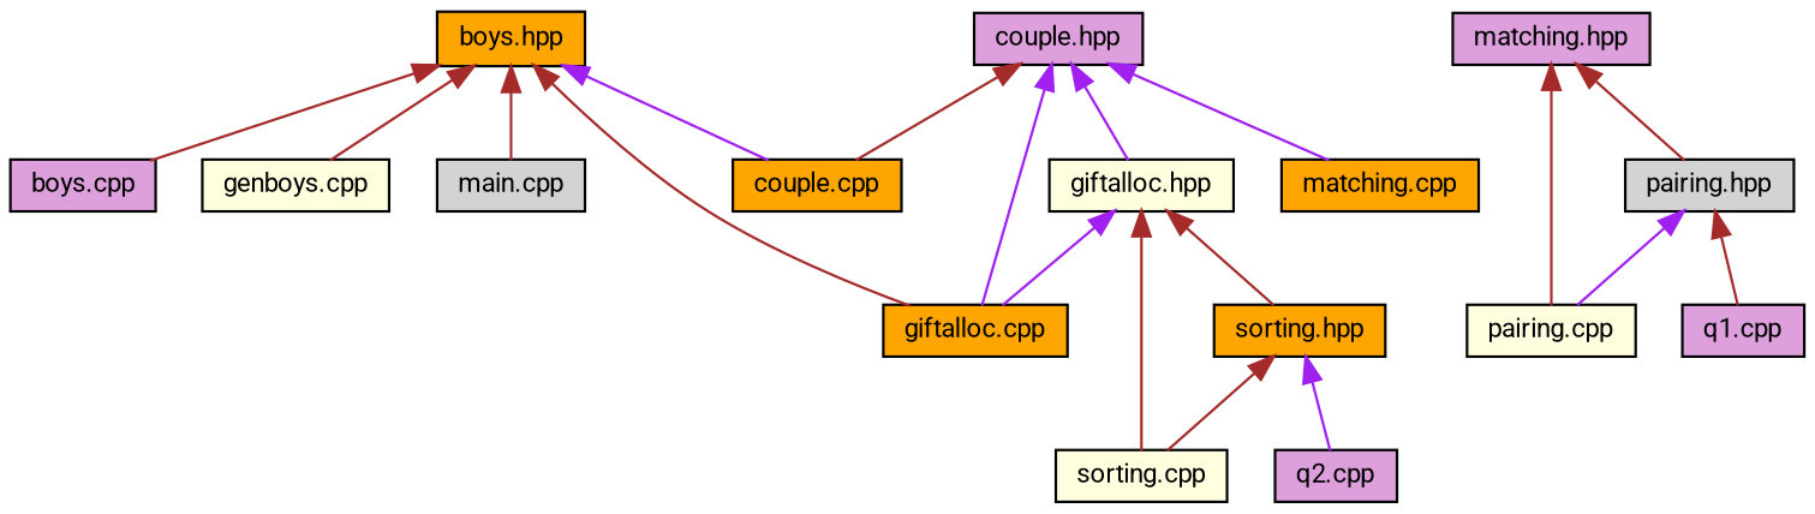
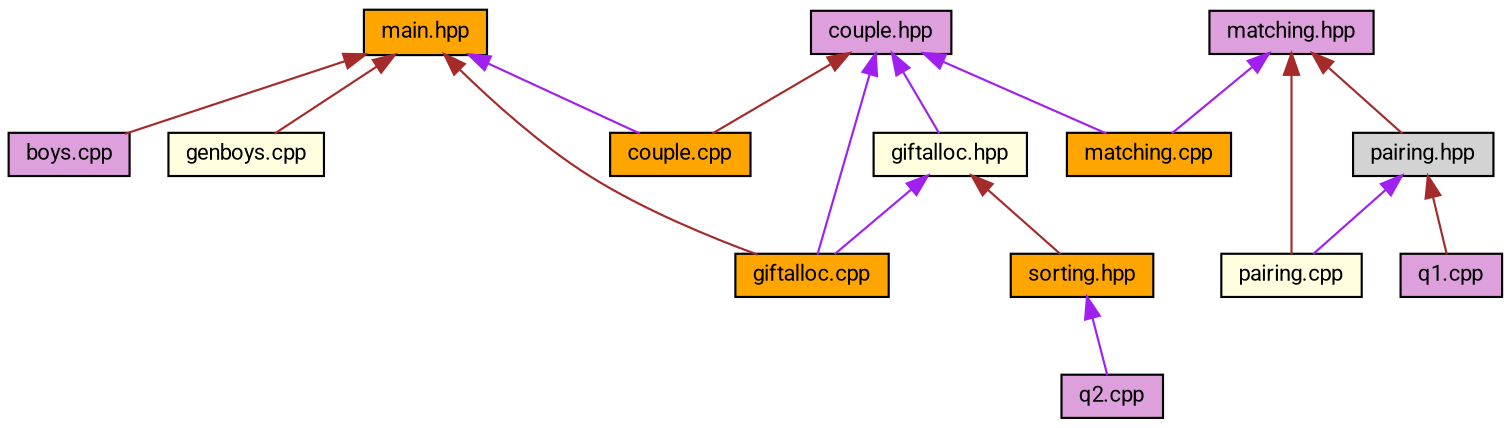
  digraph {
    fontname=Roboto
    node [color=black fillcolor=orange fontname=Roboto fontsize=10 shape=record style=filled]
    edge [color=brown dir=back fontname=Roboto fontsize=10 labelfontname=Helvetica labelfontsize=10 style=solid]
-   n1 [fontcolor=black height=0.2 label="boys.hpp" width=0.4]
+   n1 [fontcolor=black height=0.2 label="main.hpp" width=0.4]
    n2 [fillcolor=plum height=0.2 label="boys.cpp" width=0.4]
    n3 [height=0.2 label="couple.cpp" width=0.4]
    n4 [fillcolor=lightyellow height=0.2 label="genboys.cpp" width=0.4]
-   n5 [fillcolor=lightgrey height=0.2 label="main.cpp" width=0.4]
    n6 [height=0.2 label="giftalloc.cpp" width=0.4]
    n7 [fillcolor=plum height=0.2 label="couple.hpp" width=0.4]
    n8 [fillcolor=lightyellow height=0.2 label="giftalloc.hpp" width=0.4]
    n9 [height=0.2 label="matching.cpp" width=0.4]
    n10 [height=0.2 label="sorting.hpp" width=0.4]
-   n11 [fillcolor=lightyellow height=0.2 label="sorting.cpp" width=0.4]
    n12 [fillcolor=plum height=0.2 label="matching.hpp" width=0.4]
    n13 [fillcolor=lightyellow height=0.2 label="pairing.cpp" width=0.4]
    n14 [fillcolor=lightgrey height=0.2 label="pairing.hpp" width=0.4]
    n15 [fillcolor=plum height=0.2 label="q2.cpp" width=0.4]
    n16 [fillcolor=plum height=0.2 label="q1.cpp" width=0.4]
    n1 -> n2
    n1 -> n3 [color=purple]
    n1 -> n4
-   n1 -> n5
    n1 -> n6
    n7 -> n3
    n7 -> n6 [color=purple]
    n7 -> n8 [color=purple]
    n7 -> n9 [color=purple]
    n8 -> n6 [color=purple]
    n8 -> n10
-   n8 -> n11
-   n10 -> n11
    n10 -> n15 [color=purple]
+   n12 -> n9 [color=purple]
    n12 -> n13
    n12 -> n14
    n14 -> n13 [color=purple]
    n14 -> n16
  }
